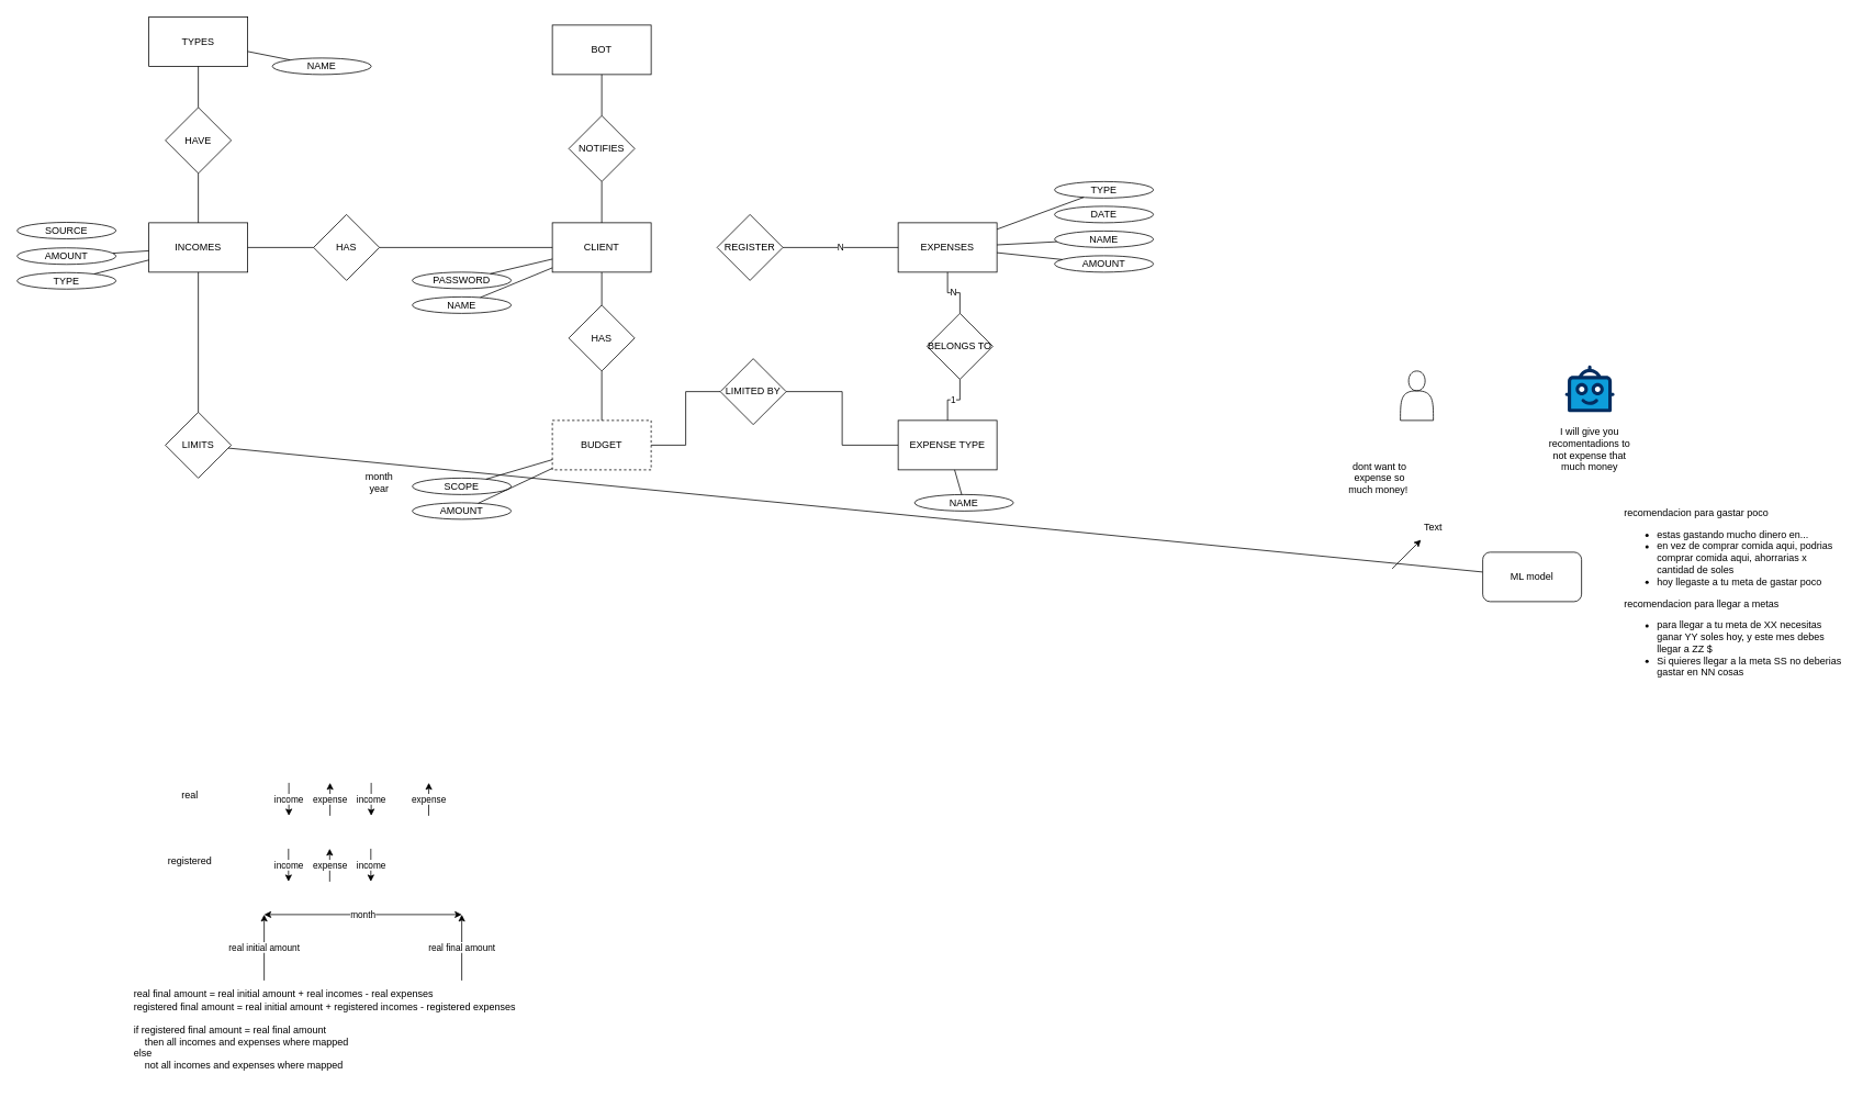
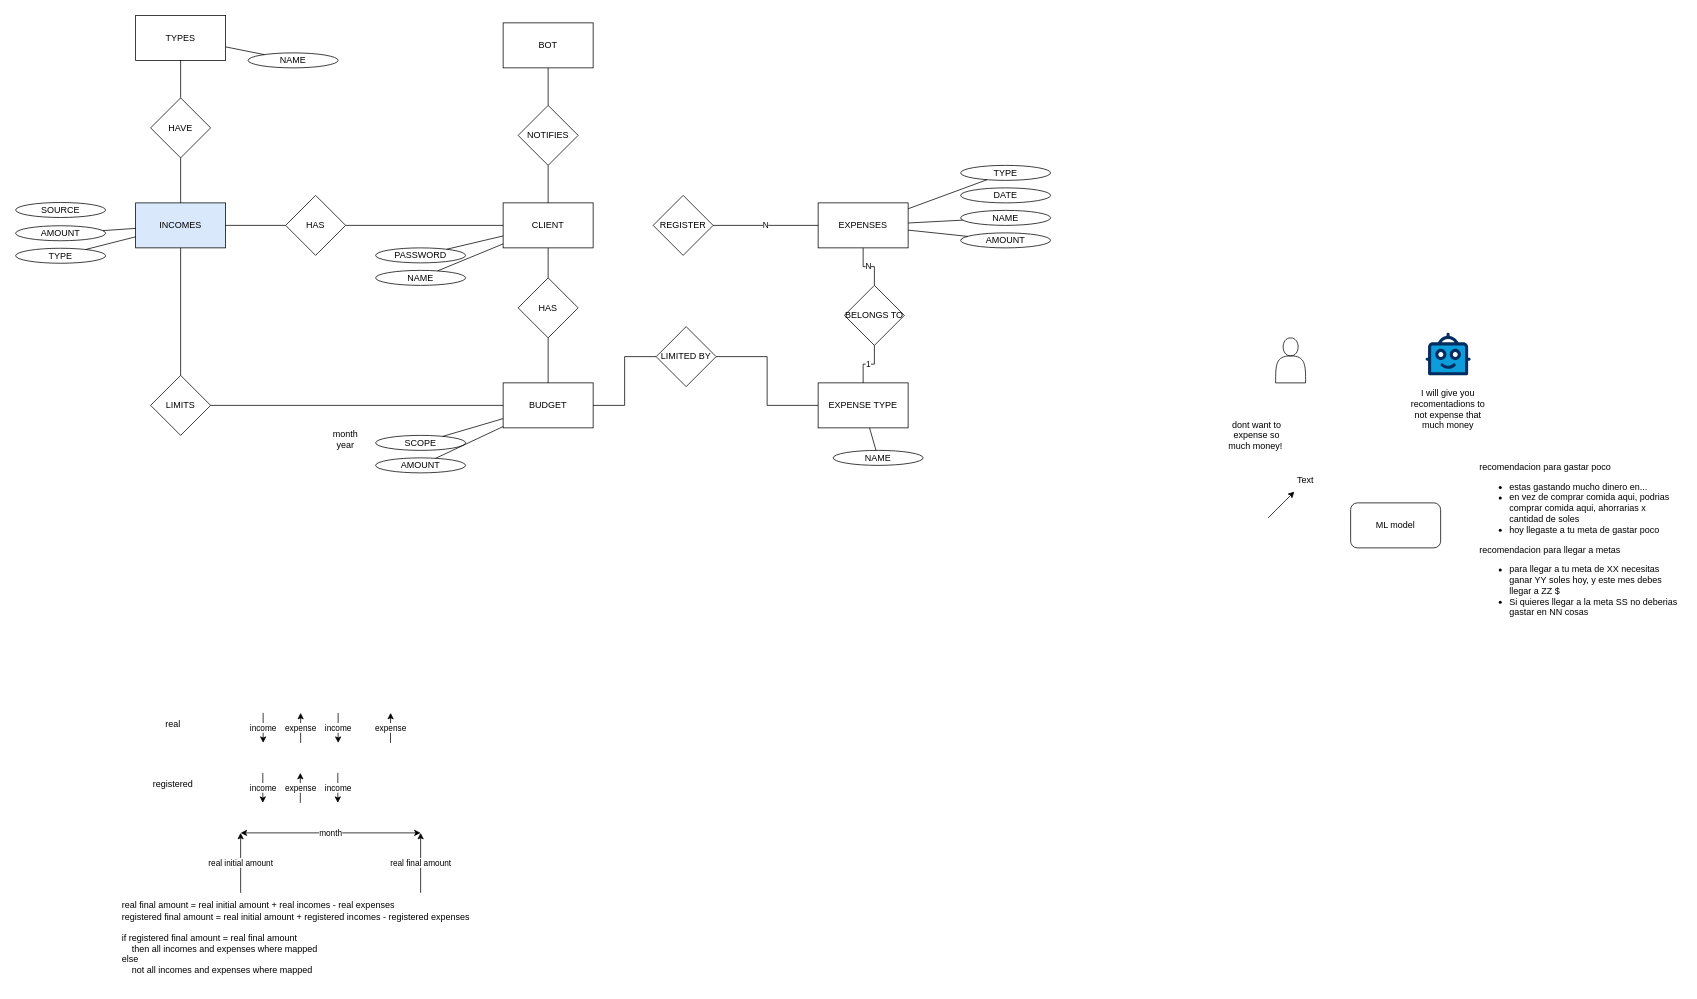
  <mxCell id="0" />
  <mxCell id="1" parent="0" />
  <mxCell id="2" value="REGISTER" style="rhombus;whiteSpace=wrap;html=1;" parent="1" vertex="1"><mxGeometry x="870" y="260" width="80" height="80" as="geometry" /></mxCell>
  <mxCell id="3" style="edgeStyle=orthogonalEdgeStyle;rounded=0;orthogonalLoop=1;jettySize=auto;html=1;endArrow=none;endFill=0;" parent="1" source="4" target="7" edge="1"><mxGeometry relative="1" as="geometry" /></mxCell>
  <mxCell id="4" value="CLIENT" style="rounded=0;whiteSpace=wrap;html=1;" parent="1" vertex="1"><mxGeometry x="670" y="270" width="120" height="60" as="geometry" /></mxCell>
  <mxCell id="5" value="EXPENSES" style="rounded=0;whiteSpace=wrap;html=1;" parent="1" vertex="1"><mxGeometry x="1090" y="270" width="120" height="60" as="geometry" /></mxCell>
- <mxCell id="6" value="BUDGET" style="rounded=0;whiteSpace=wrap;html=1;dashed=1;" parent="1" vertex="1"><mxGeometry x="670" y="510" width="120" height="60" as="geometry" /></mxCell>
+ <mxCell id="6" value="BUDGET" style="rounded=0;whiteSpace=wrap;html=1;" parent="1" vertex="1"><mxGeometry x="670" y="510" width="120" height="60" as="geometry" /></mxCell>
  <mxCell id="7" value="HAS" style="rhombus;whiteSpace=wrap;html=1;" parent="1" vertex="1"><mxGeometry x="690" y="370" width="80" height="80" as="geometry" /></mxCell>
  <mxCell id="8" style="edgeStyle=orthogonalEdgeStyle;rounded=0;orthogonalLoop=1;jettySize=auto;html=1;endArrow=none;endFill=0;" parent="1" source="6" target="7" edge="1"><mxGeometry relative="1" as="geometry"><mxPoint x="740" y="330" as="sourcePoint" /><mxPoint x="780" y="370" as="targetPoint" /></mxGeometry></mxCell>
  <mxCell id="9" value="N" style="rounded=0;orthogonalLoop=1;jettySize=auto;html=1;endArrow=none;endFill=0;" parent="1" source="2" target="5" edge="1"><mxGeometry relative="1" as="geometry"><mxPoint x="910" y="360" as="sourcePoint" /><mxPoint x="800" y="300" as="targetPoint" /></mxGeometry></mxCell>
  <mxCell id="10" value="LIMITED BY" style="rhombus;whiteSpace=wrap;html=1;" parent="1" vertex="1"><mxGeometry x="874" y="435" width="80" height="80" as="geometry" /></mxCell>
  <mxCell id="11" style="edgeStyle=orthogonalEdgeStyle;rounded=0;orthogonalLoop=1;jettySize=auto;html=1;endArrow=none;endFill=0;" parent="1" source="10" target="28" edge="1"><mxGeometry relative="1" as="geometry"><mxPoint x="990" y="360" as="sourcePoint" /><mxPoint x="1120" y="510" as="targetPoint" /></mxGeometry></mxCell>
  <mxCell id="12" style="edgeStyle=orthogonalEdgeStyle;rounded=0;orthogonalLoop=1;jettySize=auto;html=1;endArrow=none;endFill=0;" parent="1" source="6" target="10" edge="1"><mxGeometry relative="1" as="geometry"><mxPoint x="960" y="550" as="sourcePoint" /><mxPoint x="1060" y="540" as="targetPoint" /></mxGeometry></mxCell>
  <mxCell id="13" value="BOT" style="rounded=0;whiteSpace=wrap;html=1;" parent="1" vertex="1"><mxGeometry x="670" y="30" width="120" height="60" as="geometry" /></mxCell>
  <mxCell id="14" value="NOTIFIES" style="rhombus;whiteSpace=wrap;html=1;" parent="1" vertex="1"><mxGeometry x="690" y="140" width="80" height="80" as="geometry" /></mxCell>
  <mxCell id="15" style="edgeStyle=orthogonalEdgeStyle;rounded=0;orthogonalLoop=1;jettySize=auto;html=1;endArrow=none;endFill=0;" parent="1" source="14" target="4" edge="1"><mxGeometry relative="1" as="geometry"><mxPoint x="960" y="360" as="sourcePoint" /><mxPoint x="800" y="300" as="targetPoint" /></mxGeometry></mxCell>
  <mxCell id="16" style="edgeStyle=orthogonalEdgeStyle;rounded=0;orthogonalLoop=1;jettySize=auto;html=1;endArrow=none;endFill=0;" parent="1" source="14" target="13" edge="1"><mxGeometry relative="1" as="geometry"><mxPoint x="1010" y="240" as="sourcePoint" /><mxPoint x="920" y="310" as="targetPoint" /></mxGeometry></mxCell>
  <mxCell id="17" value="SCOPE" style="ellipse;whiteSpace=wrap;html=1;" parent="1" vertex="1"><mxGeometry x="500" y="580" width="120" height="20" as="geometry" /></mxCell>
  <mxCell id="18" style="rounded=0;orthogonalLoop=1;jettySize=auto;html=1;endArrow=none;endFill=0;" parent="1" source="6" target="17" edge="1"><mxGeometry relative="1" as="geometry"><mxPoint x="740" y="520" as="sourcePoint" /><mxPoint x="740" y="460" as="targetPoint" /></mxGeometry></mxCell>
  <mxCell id="19" value="AMOUNT" style="ellipse;whiteSpace=wrap;html=1;" parent="1" vertex="1"><mxGeometry x="500" y="610" width="120" height="20" as="geometry" /></mxCell>
  <mxCell id="20" style="rounded=0;orthogonalLoop=1;jettySize=auto;html=1;endArrow=none;endFill=0;" parent="1" source="6" target="19" edge="1"><mxGeometry relative="1" as="geometry"><mxPoint x="680" y="541" as="sourcePoint" /><mxPoint x="594" y="527" as="targetPoint" /></mxGeometry></mxCell>
  <mxCell id="21" value="DATE" style="ellipse;whiteSpace=wrap;html=1;" parent="1" vertex="1"><mxGeometry x="1280" y="250" width="120" height="20" as="geometry" /></mxCell>
  <mxCell id="22" value="NAME" style="ellipse;whiteSpace=wrap;html=1;" parent="1" vertex="1"><mxGeometry x="500" y="360" width="120" height="20" as="geometry" /></mxCell>
  <mxCell id="23" style="rounded=0;orthogonalLoop=1;jettySize=auto;html=1;endArrow=none;endFill=0;" parent="1" source="4" target="22" edge="1"><mxGeometry relative="1" as="geometry"><mxPoint x="1044" y="380" as="sourcePoint" /><mxPoint x="968" y="367" as="targetPoint" /></mxGeometry></mxCell>
  <mxCell id="24" value="NAME" style="ellipse;whiteSpace=wrap;html=1;" parent="1" vertex="1"><mxGeometry x="1280" y="280" width="120" height="20" as="geometry" /></mxCell>
  <mxCell id="25" style="rounded=0;orthogonalLoop=1;jettySize=auto;html=1;endArrow=none;endFill=0;" parent="1" source="5" target="24" edge="1"><mxGeometry relative="1" as="geometry"><mxPoint x="1240" y="313" as="sourcePoint" /><mxPoint x="1424" y="287" as="targetPoint" /></mxGeometry></mxCell>
  <mxCell id="26" value="AMOUNT" style="ellipse;whiteSpace=wrap;html=1;" parent="1" vertex="1"><mxGeometry x="1280" y="310" width="120" height="20" as="geometry" /></mxCell>
  <mxCell id="27" style="rounded=0;orthogonalLoop=1;jettySize=auto;html=1;endArrow=none;endFill=0;" parent="1" source="5" target="26" edge="1"><mxGeometry relative="1" as="geometry"><mxPoint x="1250" y="323" as="sourcePoint" /><mxPoint x="1434" y="297" as="targetPoint" /></mxGeometry></mxCell>
  <mxCell id="28" value="EXPENSE TYPE" style="rounded=0;whiteSpace=wrap;html=1;" parent="1" vertex="1"><mxGeometry x="1090" y="510" width="120" height="60" as="geometry" /></mxCell>
  <mxCell id="29" value="BELONGS TO" style="rhombus;whiteSpace=wrap;html=1;" parent="1" vertex="1"><mxGeometry x="1125" y="380" width="80" height="80" as="geometry" /></mxCell>
  <mxCell id="30" value="N" style="edgeStyle=orthogonalEdgeStyle;rounded=0;orthogonalLoop=1;jettySize=auto;html=1;endArrow=none;endFill=0;" parent="1" source="29" target="5" edge="1"><mxGeometry relative="1" as="geometry"><mxPoint x="1010" y="550" as="sourcePoint" /><mxPoint x="1110" y="550" as="targetPoint" /></mxGeometry></mxCell>
  <mxCell id="31" value="1" style="edgeStyle=orthogonalEdgeStyle;rounded=0;orthogonalLoop=1;jettySize=auto;html=1;endArrow=none;endFill=0;" parent="1" source="29" target="28" edge="1"><mxGeometry relative="1" as="geometry"><mxPoint x="1120" y="610" as="sourcePoint" /><mxPoint x="1120" y="580" as="targetPoint" /></mxGeometry></mxCell>
  <mxCell id="32" value="NAME" style="ellipse;whiteSpace=wrap;html=1;" parent="1" vertex="1"><mxGeometry x="1110" y="600" width="120" height="20" as="geometry" /></mxCell>
  <mxCell id="33" style="rounded=0;orthogonalLoop=1;jettySize=auto;html=1;endArrow=none;endFill=0;" parent="1" source="28" target="32" edge="1"><mxGeometry relative="1" as="geometry"><mxPoint x="870" y="660" as="sourcePoint" /><mxPoint x="794" y="647" as="targetPoint" /></mxGeometry></mxCell>
  <mxCell id="34" value="month&lt;br&gt;year" style="text;html=1;strokeColor=none;fillColor=none;align=center;verticalAlign=middle;whiteSpace=wrap;rounded=0;" parent="1" vertex="1"><mxGeometry x="430" y="570" width="60" height="30" as="geometry" /></mxCell>
- <mxCell id="35" value="INCOMES" style="rounded=0;whiteSpace=wrap;html=1;" parent="1" vertex="1"><mxGeometry x="180" y="270" width="120" height="60" as="geometry" /></mxCell>
+ <mxCell id="35" value="INCOMES" style="rounded=0;whiteSpace=wrap;html=1;fillColor=#dae8fc;" parent="1" vertex="1"><mxGeometry x="180" y="270" width="120" height="60" as="geometry" /></mxCell>
  <mxCell id="36" value="HAS" style="rhombus;whiteSpace=wrap;html=1;" parent="1" vertex="1"><mxGeometry x="380" y="260" width="80" height="80" as="geometry" /></mxCell>
  <mxCell id="37" style="edgeStyle=orthogonalEdgeStyle;rounded=0;orthogonalLoop=1;jettySize=auto;html=1;endArrow=none;endFill=0;" parent="1" source="36" target="35" edge="1"><mxGeometry relative="1" as="geometry"><mxPoint x="740" y="150" as="sourcePoint" /><mxPoint x="740" y="100" as="targetPoint" /></mxGeometry></mxCell>
  <mxCell id="38" style="edgeStyle=orthogonalEdgeStyle;rounded=0;orthogonalLoop=1;jettySize=auto;html=1;endArrow=none;endFill=0;" parent="1" source="4" target="36" edge="1"><mxGeometry relative="1" as="geometry"><mxPoint x="910" y="220" as="sourcePoint" /><mxPoint x="1000" y="160" as="targetPoint" /></mxGeometry></mxCell>
  <mxCell id="39" value="LIMITS" style="rhombus;whiteSpace=wrap;html=1;" parent="1" vertex="1"><mxGeometry x="200" y="500" width="80" height="80" as="geometry" /></mxCell>
  <mxCell id="40" style="edgeStyle=orthogonalEdgeStyle;rounded=0;orthogonalLoop=1;jettySize=auto;html=1;endArrow=none;endFill=0;" parent="1" source="39" target="35" edge="1"><mxGeometry relative="1" as="geometry"><mxPoint x="944" y="310" as="sourcePoint" /><mxPoint x="984" y="310" as="targetPoint" /></mxGeometry></mxCell>
- <mxCell id="41" style="rounded=0;orthogonalLoop=1;jettySize=auto;html=1;endArrow=none;endFill=0;" parent="1" source="39" target="54" edge="1"><mxGeometry relative="1" as="geometry"><mxPoint x="1020" y="400" as="sourcePoint" /><mxPoint x="1044" y="340" as="targetPoint" /></mxGeometry></mxCell>
+ <mxCell id="41" style="rounded=0;orthogonalLoop=1;jettySize=auto;html=1;endArrow=none;endFill=0;" parent="1" source="39" target="6" edge="1"><mxGeometry relative="1" as="geometry"><mxPoint x="1020" y="400" as="sourcePoint" /><mxPoint x="1044" y="340" as="targetPoint" /></mxGeometry></mxCell>
  <mxCell id="42" value="AMOUNT" style="ellipse;whiteSpace=wrap;html=1;" parent="1" vertex="1"><mxGeometry x="20" y="300.5" width="120" height="20" as="geometry" /></mxCell>
  <mxCell id="43" style="rounded=0;orthogonalLoop=1;jettySize=auto;html=1;endArrow=none;endFill=0;" parent="1" source="35" target="42" edge="1"><mxGeometry relative="1" as="geometry"><mxPoint x="1059" y="225" as="sourcePoint" /><mxPoint x="1352" y="322" as="targetPoint" /></mxGeometry></mxCell>
  <mxCell id="44" value="TYPE" style="ellipse;whiteSpace=wrap;html=1;" parent="1" vertex="1"><mxGeometry x="20" y="330.5" width="120" height="20" as="geometry" /></mxCell>
  <mxCell id="45" style="rounded=0;orthogonalLoop=1;jettySize=auto;html=1;endArrow=none;endFill=0;" parent="1" source="35" target="44" edge="1"><mxGeometry relative="1" as="geometry"><mxPoint x="1069" y="235" as="sourcePoint" /><mxPoint x="1362" y="332" as="targetPoint" /></mxGeometry></mxCell>
  <mxCell id="46" value="PASSWORD" style="ellipse;whiteSpace=wrap;html=1;" parent="1" vertex="1"><mxGeometry x="500" y="330" width="120" height="20" as="geometry" /></mxCell>
  <mxCell id="47" style="rounded=0;orthogonalLoop=1;jettySize=auto;html=1;endArrow=none;endFill=0;" parent="1" source="4" target="46" edge="1"><mxGeometry relative="1" as="geometry"><mxPoint x="680" y="299" as="sourcePoint" /><mxPoint x="590" y="300" as="targetPoint" /></mxGeometry></mxCell>
  <mxCell id="48" value="TYPE" style="ellipse;whiteSpace=wrap;html=1;" parent="1" vertex="1"><mxGeometry x="1280" y="220" width="120" height="20" as="geometry" /></mxCell>
  <mxCell id="49" style="rounded=0;orthogonalLoop=1;jettySize=auto;html=1;endArrow=none;endFill=0;" parent="1" source="5" target="48" edge="1"><mxGeometry relative="1" as="geometry"><mxPoint x="1230" y="297" as="sourcePoint" /><mxPoint x="1314" y="278" as="targetPoint" /></mxGeometry></mxCell>
  <mxCell id="50" value="" style="shape=actor;whiteSpace=wrap;html=1;" vertex="1" parent="1"><mxGeometry x="1700" y="450" width="40" height="60" as="geometry" /></mxCell>
  <mxCell id="51" value="dont want to expense so much money!&amp;nbsp;" style="text;html=1;strokeColor=none;fillColor=none;align=center;verticalAlign=middle;whiteSpace=wrap;rounded=0;" vertex="1" parent="1"><mxGeometry x="1630" y="550" width="90" height="60" as="geometry" /></mxCell>
  <mxCell id="52" value="I will give you recomentadions to not expense that much money" style="text;html=1;strokeColor=none;fillColor=none;align=center;verticalAlign=middle;whiteSpace=wrap;rounded=0;" vertex="1" parent="1"><mxGeometry x="1875" y="510" width="110" height="70" as="geometry" /></mxCell>
  <mxCell id="53" value="" style="verticalLabelPosition=bottom;aspect=fixed;html=1;shape=mxgraph.salesforce.bots;" vertex="1" parent="1"><mxGeometry x="1900" y="443" width="60" height="57" as="geometry" /></mxCell>
  <mxCell id="54" value="ML model" style="rounded=1;whiteSpace=wrap;html=1;" vertex="1" parent="1"><mxGeometry x="1800" y="670" width="120" height="60" as="geometry" /></mxCell>
  <mxCell id="55" value="" style="endArrow=classic;html=1;rounded=0;" edge="1" parent="1" target="56"><mxGeometry width="50" height="50" relative="1" as="geometry"><mxPoint x="1690" y="690" as="sourcePoint" /><mxPoint x="1740" y="640" as="targetPoint" /></mxGeometry></mxCell>
  <mxCell id="56" value="Text" style="text;html=1;strokeColor=none;fillColor=none;align=center;verticalAlign=middle;whiteSpace=wrap;rounded=0;" vertex="1" parent="1"><mxGeometry x="1710" y="625" width="60" height="30" as="geometry" /></mxCell>
  <mxCell id="57" value="&lt;div&gt;recomendacion para gastar poco&lt;/div&gt;&lt;ul&gt;&lt;li&gt;estas gastando mucho dinero en...&lt;/li&gt;&lt;li&gt;en vez de comprar comida aqui, podrias comprar comida aqui, ahorrarias x cantidad de soles&lt;/li&gt;&lt;li&gt;hoy llegaste a tu meta de gastar poco&lt;/li&gt;&lt;/ul&gt;&lt;div&gt;recomendacion para llegar a metas&lt;/div&gt;&lt;ul&gt;&lt;li&gt;para llegar a tu meta de XX necesitas ganar YY soles hoy, y este mes debes llegar a ZZ $&lt;/li&gt;&lt;li&gt;Si quieres llegar a la meta SS no deberias gastar en NN cosas&lt;/li&gt;&lt;/ul&gt;" style="text;html=1;strokeColor=none;fillColor=none;align=left;verticalAlign=middle;whiteSpace=wrap;rounded=0;" vertex="1" parent="1"><mxGeometry x="1970" y="610" width="270" height="230" as="geometry" /></mxCell>
  <mxCell id="58" value="HAVE" style="rhombus;whiteSpace=wrap;html=1;" vertex="1" parent="1"><mxGeometry x="200" y="130" width="80" height="80" as="geometry" /></mxCell>
  <mxCell id="59" style="edgeStyle=orthogonalEdgeStyle;rounded=0;orthogonalLoop=1;jettySize=auto;html=1;endArrow=none;endFill=0;" edge="1" parent="1" source="35" target="58"><mxGeometry relative="1" as="geometry"><mxPoint x="1194" y="-20" as="sourcePoint" /><mxPoint x="1264" y="-40" as="targetPoint" /></mxGeometry></mxCell>
  <mxCell id="60" value="TYPES" style="rounded=0;whiteSpace=wrap;html=1;" vertex="1" parent="1"><mxGeometry x="180" y="20" width="120" height="60" as="geometry" /></mxCell>
  <mxCell id="61" style="edgeStyle=orthogonalEdgeStyle;rounded=0;orthogonalLoop=1;jettySize=auto;html=1;endArrow=none;endFill=0;" edge="1" parent="1" source="58" target="60"><mxGeometry relative="1" as="geometry"><mxPoint x="1204" y="-10" as="sourcePoint" /><mxPoint x="1184" y="30" as="targetPoint" /></mxGeometry></mxCell>
  <mxCell id="62" value="NAME" style="ellipse;whiteSpace=wrap;html=1;" vertex="1" parent="1"><mxGeometry x="330" y="70" width="120" height="20" as="geometry" /></mxCell>
  <mxCell id="63" style="rounded=0;orthogonalLoop=1;jettySize=auto;html=1;endArrow=none;endFill=0;" edge="1" parent="1" target="62" source="60"><mxGeometry relative="1" as="geometry"><mxPoint x="1094" y="168" as="sourcePoint" /><mxPoint x="1194" y="130" as="targetPoint" /></mxGeometry></mxCell>
  <mxCell id="64" value="month" style="endArrow=classic;startArrow=classic;html=1;rounded=0;" edge="1" parent="1"><mxGeometry width="50" height="50" relative="1" as="geometry"><mxPoint x="320" y="1110" as="sourcePoint" /><mxPoint x="560" y="1110" as="targetPoint" /></mxGeometry></mxCell>
  <mxCell id="65" value="income" style="endArrow=classic;html=1;rounded=0;" edge="1" parent="1"><mxGeometry width="50" height="50" relative="1" as="geometry"><mxPoint x="350" y="950" as="sourcePoint" /><mxPoint x="350" y="990" as="targetPoint" /></mxGeometry></mxCell>
  <mxCell id="66" value="income" style="endArrow=classic;html=1;rounded=0;" edge="1" parent="1"><mxGeometry width="50" height="50" relative="1" as="geometry"><mxPoint x="450" y="950" as="sourcePoint" /><mxPoint x="450" y="990" as="targetPoint" /></mxGeometry></mxCell>
  <mxCell id="67" value="expense" style="endArrow=classic;html=1;rounded=0;" edge="1" parent="1"><mxGeometry width="50" height="50" relative="1" as="geometry"><mxPoint x="519.79" y="990" as="sourcePoint" /><mxPoint x="520" y="950" as="targetPoint" /></mxGeometry></mxCell>
  <mxCell id="68" value="expense" style="endArrow=classic;html=1;rounded=0;" edge="1" parent="1"><mxGeometry width="50" height="50" relative="1" as="geometry"><mxPoint x="400" y="990" as="sourcePoint" /><mxPoint x="400" y="950" as="targetPoint" /></mxGeometry></mxCell>
  <mxCell id="69" value="real final amount = real initial amount + real incomes - real expenses&lt;br&gt;registered final amount&amp;nbsp;= real initial amount + registered incomes - registered expenses&lt;br&gt;&lt;br&gt;if registered final amount = real final amount &lt;br&gt;&lt;span style=&quot;&quot;&gt;&lt;span style=&quot;&quot;&gt;&amp;nbsp;&amp;nbsp;&amp;nbsp;&amp;nbsp;&lt;/span&gt;&lt;/span&gt;then all incomes and expenses where mapped&lt;br&gt;else &lt;br&gt;&lt;span style=&quot;&quot;&gt;&lt;span style=&quot;&quot;&gt;&amp;nbsp;&amp;nbsp;&amp;nbsp;&amp;nbsp;&lt;/span&gt;&lt;/span&gt;not all incomes and expenses where mapped" style="text;html=1;strokeColor=none;fillColor=none;align=left;verticalAlign=middle;whiteSpace=wrap;rounded=0;" vertex="1" parent="1"><mxGeometry x="160" y="1190" width="490" height="120" as="geometry" /></mxCell>
  <mxCell id="70" value="real initial amount" style="endArrow=classic;html=1;rounded=0;" edge="1" parent="1"><mxGeometry width="50" height="50" relative="1" as="geometry"><mxPoint x="320" y="1190" as="sourcePoint" /><mxPoint x="320" y="1110" as="targetPoint" /></mxGeometry></mxCell>
  <mxCell id="71" value="real" style="text;html=1;strokeColor=none;fillColor=none;align=center;verticalAlign=middle;whiteSpace=wrap;rounded=0;" vertex="1" parent="1"><mxGeometry x="200" y="950" width="60" height="30" as="geometry" /></mxCell>
  <mxCell id="72" value="registered" style="text;html=1;strokeColor=none;fillColor=none;align=center;verticalAlign=middle;whiteSpace=wrap;rounded=0;" vertex="1" parent="1"><mxGeometry x="200" y="1030" width="60" height="30" as="geometry" /></mxCell>
  <mxCell id="73" value="income" style="endArrow=classic;html=1;rounded=0;" edge="1" parent="1"><mxGeometry width="50" height="50" relative="1" as="geometry"><mxPoint x="349.6" y="1030" as="sourcePoint" /><mxPoint x="349.6" y="1070" as="targetPoint" /></mxGeometry></mxCell>
  <mxCell id="74" value="income" style="endArrow=classic;html=1;rounded=0;" edge="1" parent="1"><mxGeometry width="50" height="50" relative="1" as="geometry"><mxPoint x="449.6" y="1030" as="sourcePoint" /><mxPoint x="449.6" y="1070" as="targetPoint" /></mxGeometry></mxCell>
  <mxCell id="75" value="expense" style="endArrow=classic;html=1;rounded=0;" edge="1" parent="1"><mxGeometry width="50" height="50" relative="1" as="geometry"><mxPoint x="399.6" y="1070" as="sourcePoint" /><mxPoint x="399.6" y="1030" as="targetPoint" /></mxGeometry></mxCell>
  <mxCell id="76" value="real final amount" style="endArrow=classic;html=1;rounded=0;" edge="1" parent="1"><mxGeometry width="50" height="50" relative="1" as="geometry"><mxPoint x="560" y="1190" as="sourcePoint" /><mxPoint x="560" y="1110" as="targetPoint" /></mxGeometry></mxCell>
  <mxCell id="77" value="SOURCE" style="ellipse;whiteSpace=wrap;html=1;" vertex="1" parent="1"><mxGeometry x="20" y="269.5" width="120" height="20" as="geometry" /></mxCell>
